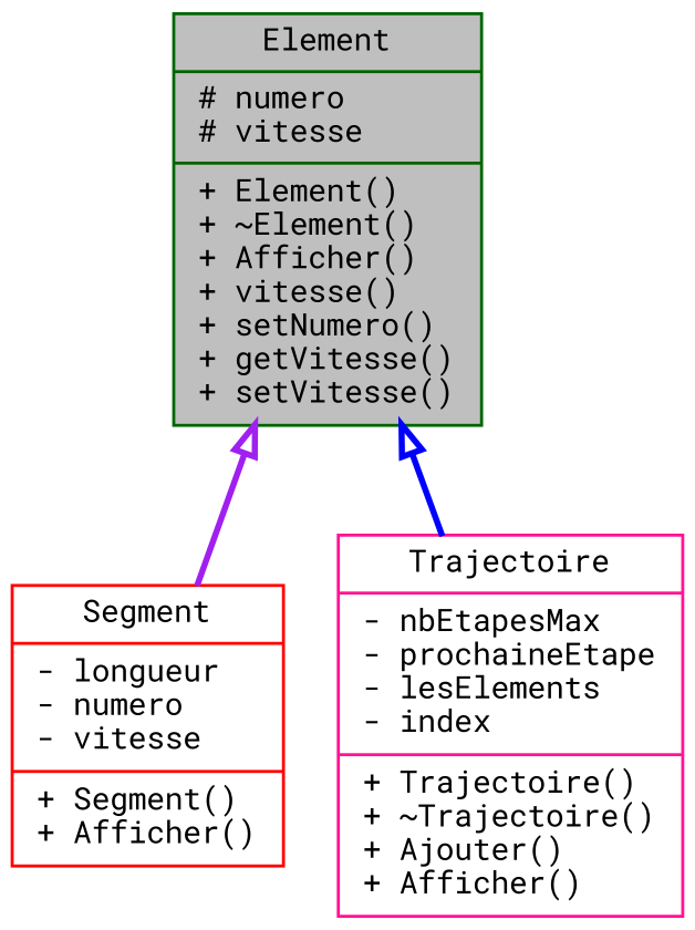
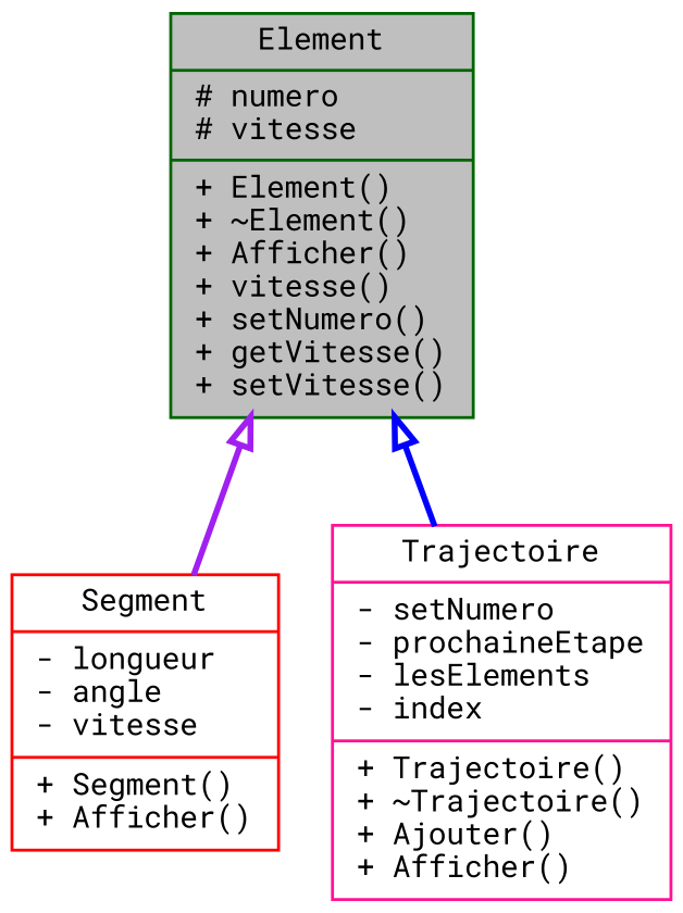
  digraph {
    fontname="Roboto Mono"
    node [fillcolor=white fontname="Roboto Mono" fontsize=10 shape=record style=filled]
    edge [arrowtail=onormal dir=back fontname="Roboto Mono" fontsize=10 labelfontname=Helvetica labelfontsize=10 style=bold]
    n1 [color=darkgreen fillcolor=grey75 fontcolor=black height=0.2 label="{Element\n|# numero\l# vitesse\l|+ Element()\l+ ~Element()\l+ Afficher()\l+ vitesse()\l+ setNumero()\l+ getVitesse()\l+ setVitesse()\l}" width=0.4]
-   n2 [color=red height=0.2 label="{Segment\n|- longueur\l- numero\l- vitesse\l|+ Segment()\l+ Afficher()\l}" width=0.4]
-   n3 [color=deeppink height=0.2 label="{Trajectoire\n|- nbEtapesMax\l- prochaineEtape\l- lesElements\l- index\l|+ Trajectoire()\l+ ~Trajectoire()\l+ Ajouter()\l+ Afficher()\l}" width=0.4]
+   n2 [color=red height=0.2 label="{Segment\n|- longueur\l- angle\l- vitesse\l|+ Segment()\l+ Afficher()\l}" width=0.4]
+   n3 [color=deeppink height=0.2 label="{Trajectoire\n|- setNumero\l- prochaineEtape\l- lesElements\l- index\l|+ Trajectoire()\l+ ~Trajectoire()\l+ Ajouter()\l+ Afficher()\l}" width=0.4]
    n1 -> n2 [color=purple]
    n1 -> n3 [color=blue]
  }
